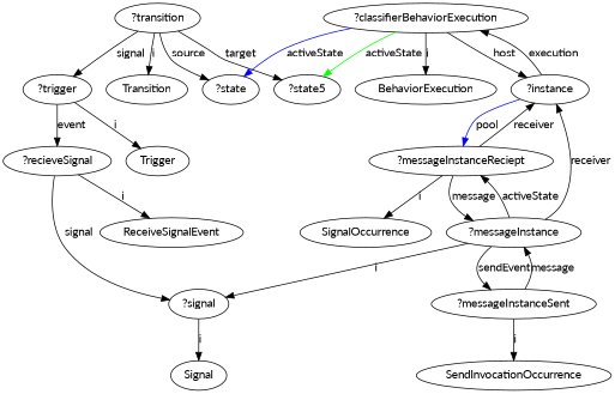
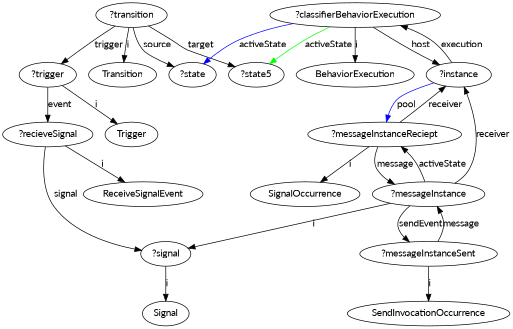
  digraph {
    fontname=Lato
    node [fontname=Lato]
    edge [fontname=Lato]
    "?signal"
    Signal
    "?recieveSignal"
    ReceiveSignalEvent
    "?trigger"
    Trigger
    "?transition"
    Transition
    "?state"
    n10 [label="?state5"]
    "?classifierBehaviorExecution"
    BehaviorExecution
    "?instance"
    "?messageInstanceReciept"
    SignalOccurrence
    "?messageInstance"
    "?messageInstanceSent"
    SendInvocationOccurrence
    "?signal" -> Signal [label=i]
    "?recieveSignal" -> "?signal" [label=signal]
    "?recieveSignal" -> ReceiveSignalEvent [label=i]
    "?trigger" -> "?recieveSignal" [label=event]
    "?trigger" -> Trigger [label=i]
-   "?transition" -> "?trigger" [label=signal]
+   "?transition" -> "?trigger" [label=trigger]
    "?transition" -> Transition [label=i]
    "?transition" -> "?state" [label=source]
    "?transition" -> n10 [label=target]
    "?classifierBehaviorExecution" -> "?state" [color=blue label=activeState]
    "?classifierBehaviorExecution" -> n10 [color=green label=activeState]
    "?classifierBehaviorExecution" -> BehaviorExecution [label=i]
    "?classifierBehaviorExecution" -> "?instance" [label=host]
    "?instance" -> "?classifierBehaviorExecution" [label=execution]
    "?instance" -> "?messageInstanceReciept" [color=blue label=pool]
    "?messageInstanceReciept" -> "?instance" [label=receiver]
    "?messageInstanceReciept" -> SignalOccurrence [label=i]
    "?messageInstanceReciept" -> "?messageInstance" [label=message]
    "?messageInstance" -> "?signal" [label=i]
    "?messageInstance" -> "?instance" [label=receiver]
    "?messageInstance" -> "?messageInstanceReciept" [label=activeState]
    "?messageInstance" -> "?messageInstanceSent" [label=sendEvent]
    "?messageInstanceSent" -> "?messageInstance" [label=message]
    "?messageInstanceSent" -> SendInvocationOccurrence [label=i]
  }
